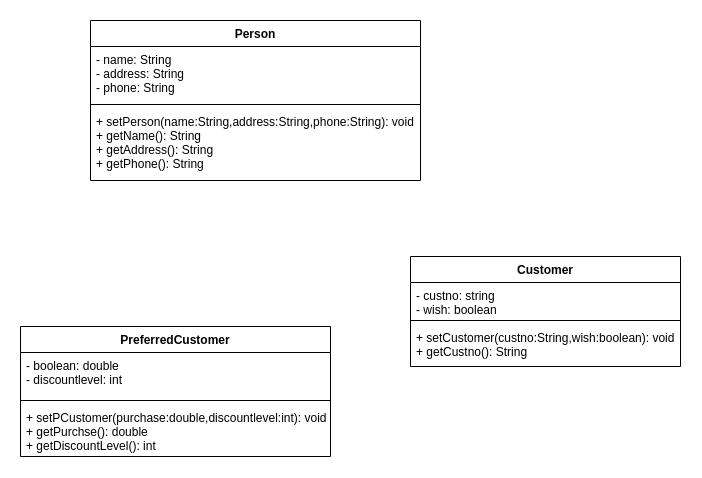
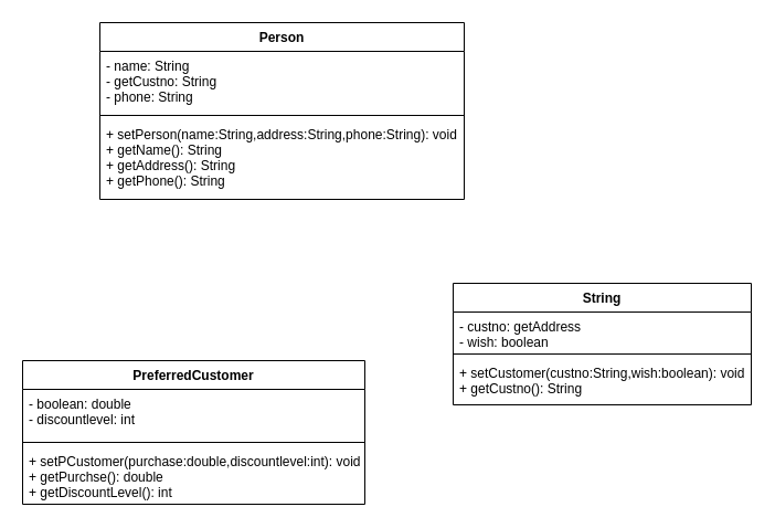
  <mxCell id="0" />
  <mxCell id="1" parent="0" />
- <mxCell id="2" value="Customer" style="swimlane;fontStyle=1;align=center;verticalAlign=top;childLayout=stackLayout;horizontal=1;startSize=26;horizontalStack=0;resizeParent=1;resizeParentMax=0;resizeLast=0;collapsible=1;marginBottom=0;" vertex="1" parent="1"><mxGeometry x="410" y="256" width="270" height="110" as="geometry" /></mxCell>
- <mxCell id="3" value="- custno: string&#10;- wish: boolean" style="text;strokeColor=none;fillColor=none;align=left;verticalAlign=top;spacingLeft=4;spacingRight=4;overflow=hidden;rotatable=0;points=[[0,0.5],[1,0.5]];portConstraint=eastwest;" vertex="1" parent="2"><mxGeometry y="26" width="270" height="34" as="geometry" /></mxCell>
+ <mxCell id="2" value="String" style="swimlane;fontStyle=1;align=center;verticalAlign=top;childLayout=stackLayout;horizontal=1;startSize=26;horizontalStack=0;resizeParent=1;resizeParentMax=0;resizeLast=0;collapsible=1;marginBottom=0;" vertex="1" parent="1"><mxGeometry x="410" y="256" width="270" height="110" as="geometry" /></mxCell>
+ <mxCell id="3" value="- custno: getAddress&#10;- wish: boolean" style="text;strokeColor=none;fillColor=none;align=left;verticalAlign=top;spacingLeft=4;spacingRight=4;overflow=hidden;rotatable=0;points=[[0,0.5],[1,0.5]];portConstraint=eastwest;" vertex="1" parent="2"><mxGeometry y="26" width="270" height="34" as="geometry" /></mxCell>
  <mxCell id="4" value="" style="line;strokeWidth=1;fillColor=none;align=left;verticalAlign=middle;spacingTop=-1;spacingLeft=3;spacingRight=3;rotatable=0;labelPosition=right;points=[];portConstraint=eastwest;" vertex="1" parent="2"><mxGeometry y="60" width="270" height="8" as="geometry" /></mxCell>
  <mxCell id="5" value="+ setCustomer(custno:String,wish:boolean): void&#10;+ getCustno(): String" style="text;strokeColor=none;fillColor=none;align=left;verticalAlign=top;spacingLeft=4;spacingRight=4;overflow=hidden;rotatable=0;points=[[0,0.5],[1,0.5]];portConstraint=eastwest;" vertex="1" parent="2"><mxGeometry y="68" width="270" height="42" as="geometry" /></mxCell>
  <mxCell id="6" value="Person" style="swimlane;fontStyle=1;align=center;verticalAlign=top;childLayout=stackLayout;horizontal=1;startSize=26;horizontalStack=0;resizeParent=1;resizeParentMax=0;resizeLast=0;collapsible=1;marginBottom=0;" vertex="1" parent="1"><mxGeometry x="90" y="20" width="330" height="160" as="geometry" /></mxCell>
- <mxCell id="7" value="- name: String&#10;- address: String&#10;- phone: String" style="text;strokeColor=none;fillColor=none;align=left;verticalAlign=top;spacingLeft=4;spacingRight=4;overflow=hidden;rotatable=0;points=[[0,0.5],[1,0.5]];portConstraint=eastwest;" vertex="1" parent="6"><mxGeometry y="26" width="330" height="54" as="geometry" /></mxCell>
+ <mxCell id="7" value="- name: String&#10;- getCustno: String&#10;- phone: String" style="text;strokeColor=none;fillColor=none;align=left;verticalAlign=top;spacingLeft=4;spacingRight=4;overflow=hidden;rotatable=0;points=[[0,0.5],[1,0.5]];portConstraint=eastwest;" vertex="1" parent="6"><mxGeometry y="26" width="330" height="54" as="geometry" /></mxCell>
  <mxCell id="8" value="" style="line;strokeWidth=1;fillColor=none;align=left;verticalAlign=middle;spacingTop=-1;spacingLeft=3;spacingRight=3;rotatable=0;labelPosition=right;points=[];portConstraint=eastwest;" vertex="1" parent="6"><mxGeometry y="80" width="330" height="8" as="geometry" /></mxCell>
  <mxCell id="9" value="+ setPerson(name:String,address:String,phone:String): void&#10;+ getName(): String&#10;+ getAddress(): String&#10;+ getPhone(): String" style="text;strokeColor=none;fillColor=none;align=left;verticalAlign=top;spacingLeft=4;spacingRight=4;overflow=hidden;rotatable=0;points=[[0,0.5],[1,0.5]];portConstraint=eastwest;" vertex="1" parent="6"><mxGeometry y="88" width="330" height="72" as="geometry" /></mxCell>
  <mxCell id="10" value="PreferredCustomer" style="swimlane;fontStyle=1;align=center;verticalAlign=top;childLayout=stackLayout;horizontal=1;startSize=26;horizontalStack=0;resizeParent=1;resizeParentMax=0;resizeLast=0;collapsible=1;marginBottom=0;" vertex="1" parent="1"><mxGeometry x="20" y="326" width="310" height="130" as="geometry" /></mxCell>
  <mxCell id="11" value="- boolean: double&#10;- discountlevel: int" style="text;strokeColor=none;fillColor=none;align=left;verticalAlign=top;spacingLeft=4;spacingRight=4;overflow=hidden;rotatable=0;points=[[0,0.5],[1,0.5]];portConstraint=eastwest;" vertex="1" parent="10"><mxGeometry y="26" width="310" height="44" as="geometry" /></mxCell>
  <mxCell id="12" value="" style="line;strokeWidth=1;fillColor=none;align=left;verticalAlign=middle;spacingTop=-1;spacingLeft=3;spacingRight=3;rotatable=0;labelPosition=right;points=[];portConstraint=eastwest;" vertex="1" parent="10"><mxGeometry y="70" width="310" height="8" as="geometry" /></mxCell>
  <mxCell id="13" value="+ setPCustomer(purchase:double,discountlevel:int): void&#10;+ getPurchse(): double&#10;+ getDiscountLevel(): int" style="text;strokeColor=none;fillColor=none;align=left;verticalAlign=top;spacingLeft=4;spacingRight=4;overflow=hidden;rotatable=0;points=[[0,0.5],[1,0.5]];portConstraint=eastwest;" vertex="1" parent="10"><mxGeometry y="78" width="310" height="52" as="geometry" /></mxCell>
